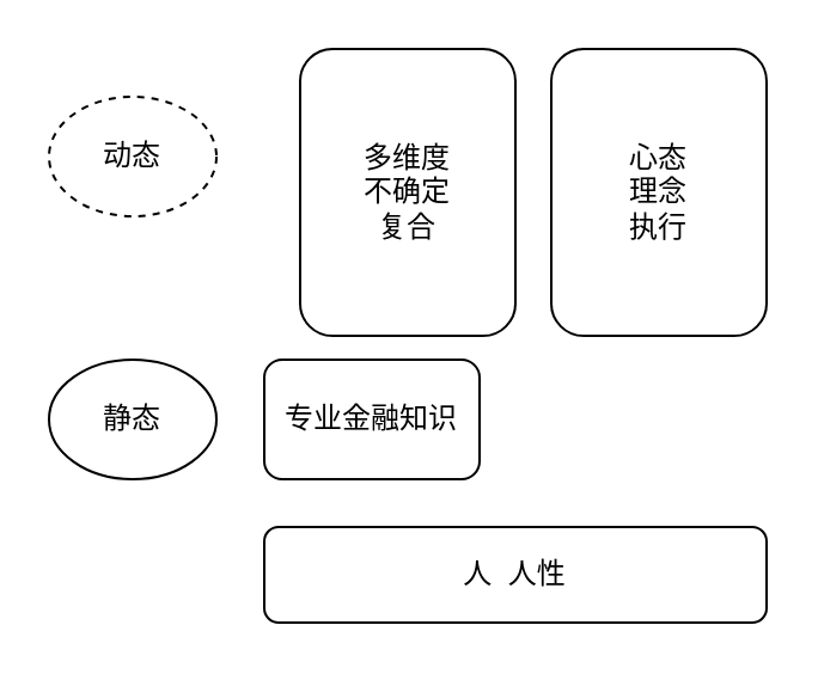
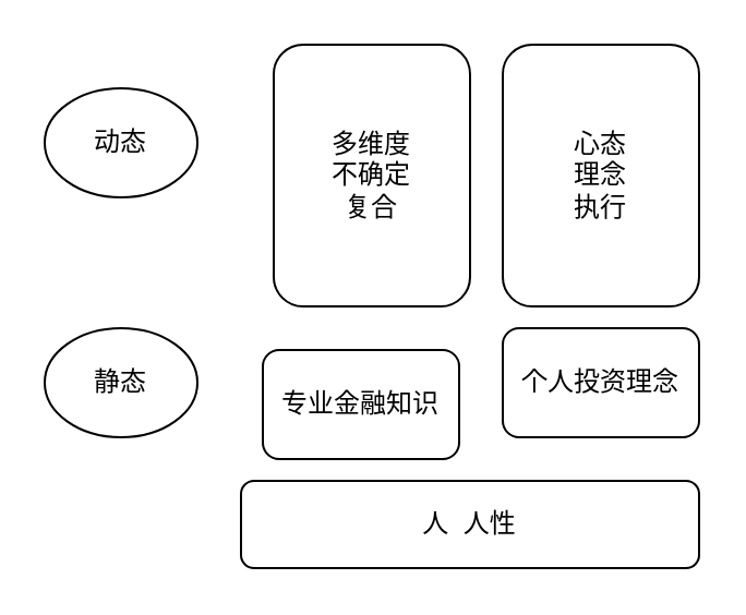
  <mxCell id="0" />
  <mxCell id="1" parent="0" />
- <mxCell id="2" value="专业金融知识" style="rounded=1;whiteSpace=wrap;html=1;" vertex="1" parent="1"><mxGeometry x="110" y="150" width="90" height="50" as="geometry" /></mxCell>
+ <mxCell id="2" value="专业金融知识" style="rounded=1;whiteSpace=wrap;html=1;" vertex="1" parent="1"><mxGeometry x="120" y="160" width="90" height="50" as="geometry" /></mxCell>
  <mxCell id="3" value="静态" style="ellipse;whiteSpace=wrap;html=1;" vertex="1" parent="1"><mxGeometry x="20" y="150" width="70" height="50" as="geometry" /></mxCell>
- <mxCell id="5" value="动态" style="ellipse;whiteSpace=wrap;html=1;dashed=1;" vertex="1" parent="1"><mxGeometry x="20" y="40" width="70" height="50" as="geometry" /></mxCell>
+ <mxCell id="4" value="个人投资理念" style="rounded=1;whiteSpace=wrap;html=1;" vertex="1" parent="1"><mxGeometry x="230" y="150" width="90" height="50" as="geometry" /></mxCell>
+ <mxCell id="5" value="动态" style="ellipse;whiteSpace=wrap;html=1;" vertex="1" parent="1"><mxGeometry x="20" y="40" width="70" height="50" as="geometry" /></mxCell>
  <mxCell id="6" value="多维度&lt;br&gt;不确定&lt;br&gt;复合" style="rounded=1;whiteSpace=wrap;html=1;" vertex="1" parent="1"><mxGeometry x="125" y="20" width="90" height="120" as="geometry" /></mxCell>
  <mxCell id="7" value="心态&lt;br&gt;理念&lt;br&gt;执行" style="rounded=1;whiteSpace=wrap;html=1;" vertex="1" parent="1"><mxGeometry x="230" y="20" width="90" height="120" as="geometry" /></mxCell>
  <mxCell id="8" value="人&amp;nbsp; 人性" style="rounded=1;whiteSpace=wrap;html=1;" vertex="1" parent="1"><mxGeometry x="110" y="220" width="210" height="40" as="geometry" /></mxCell>
